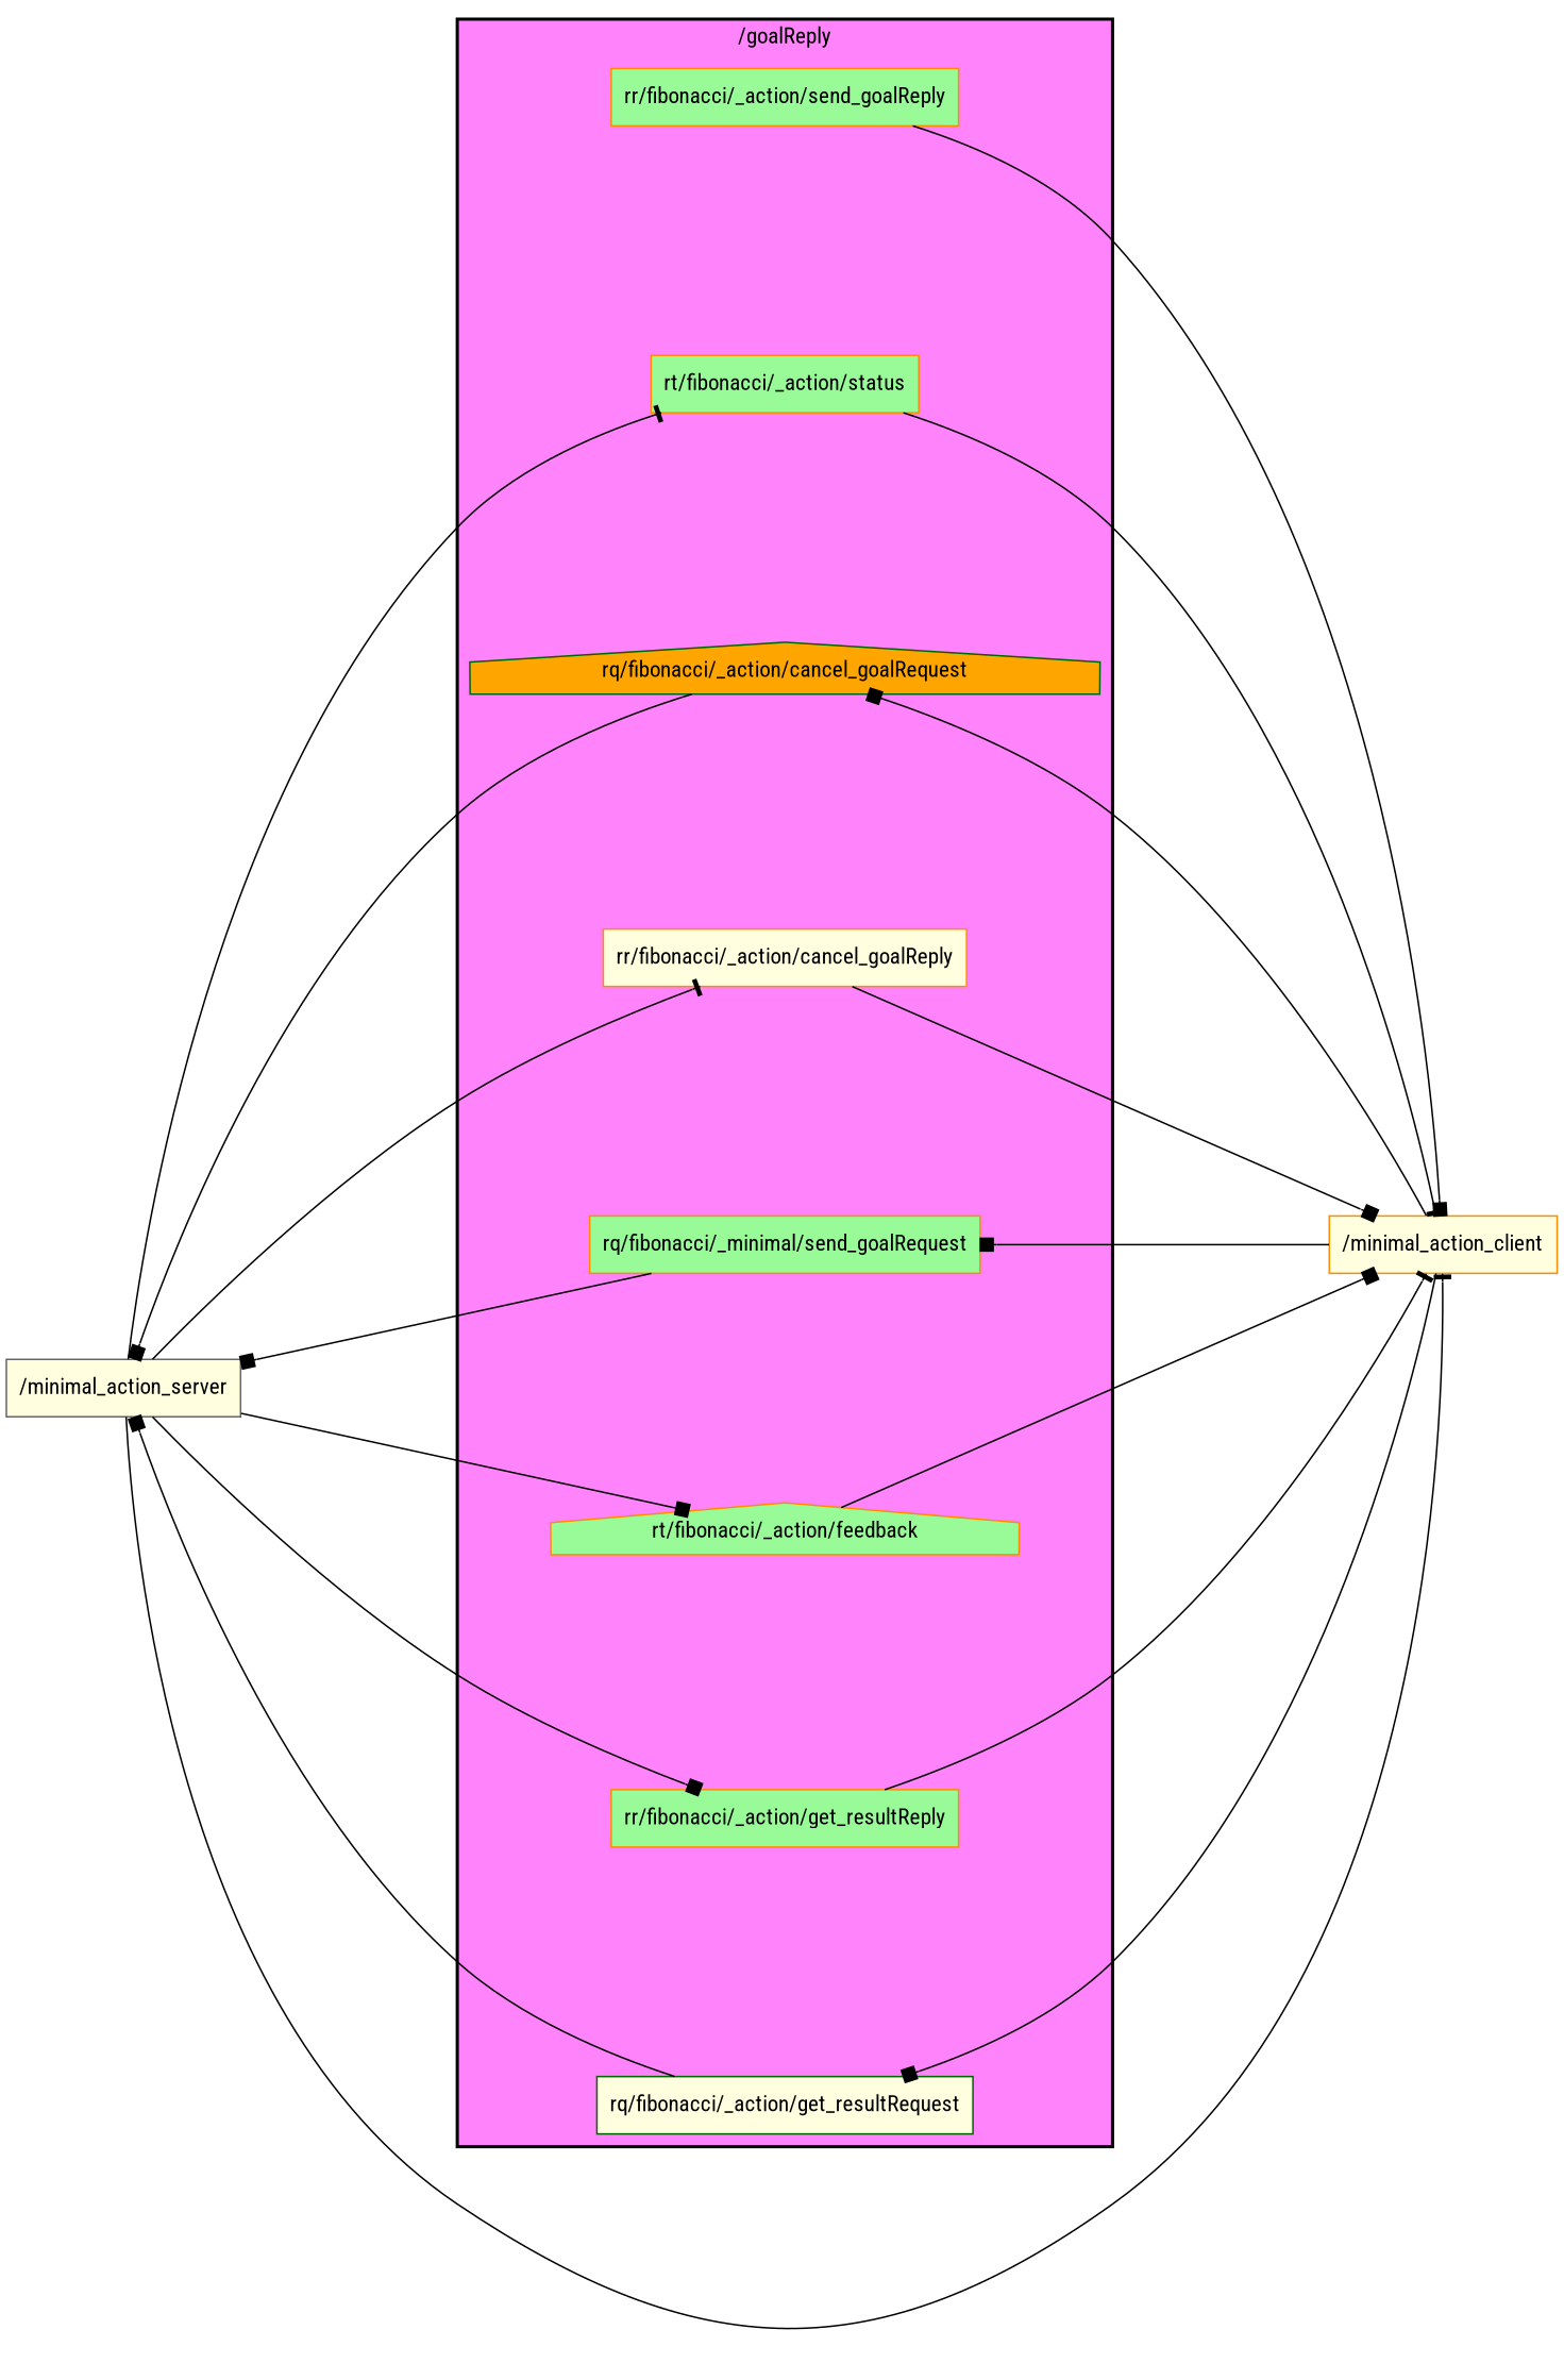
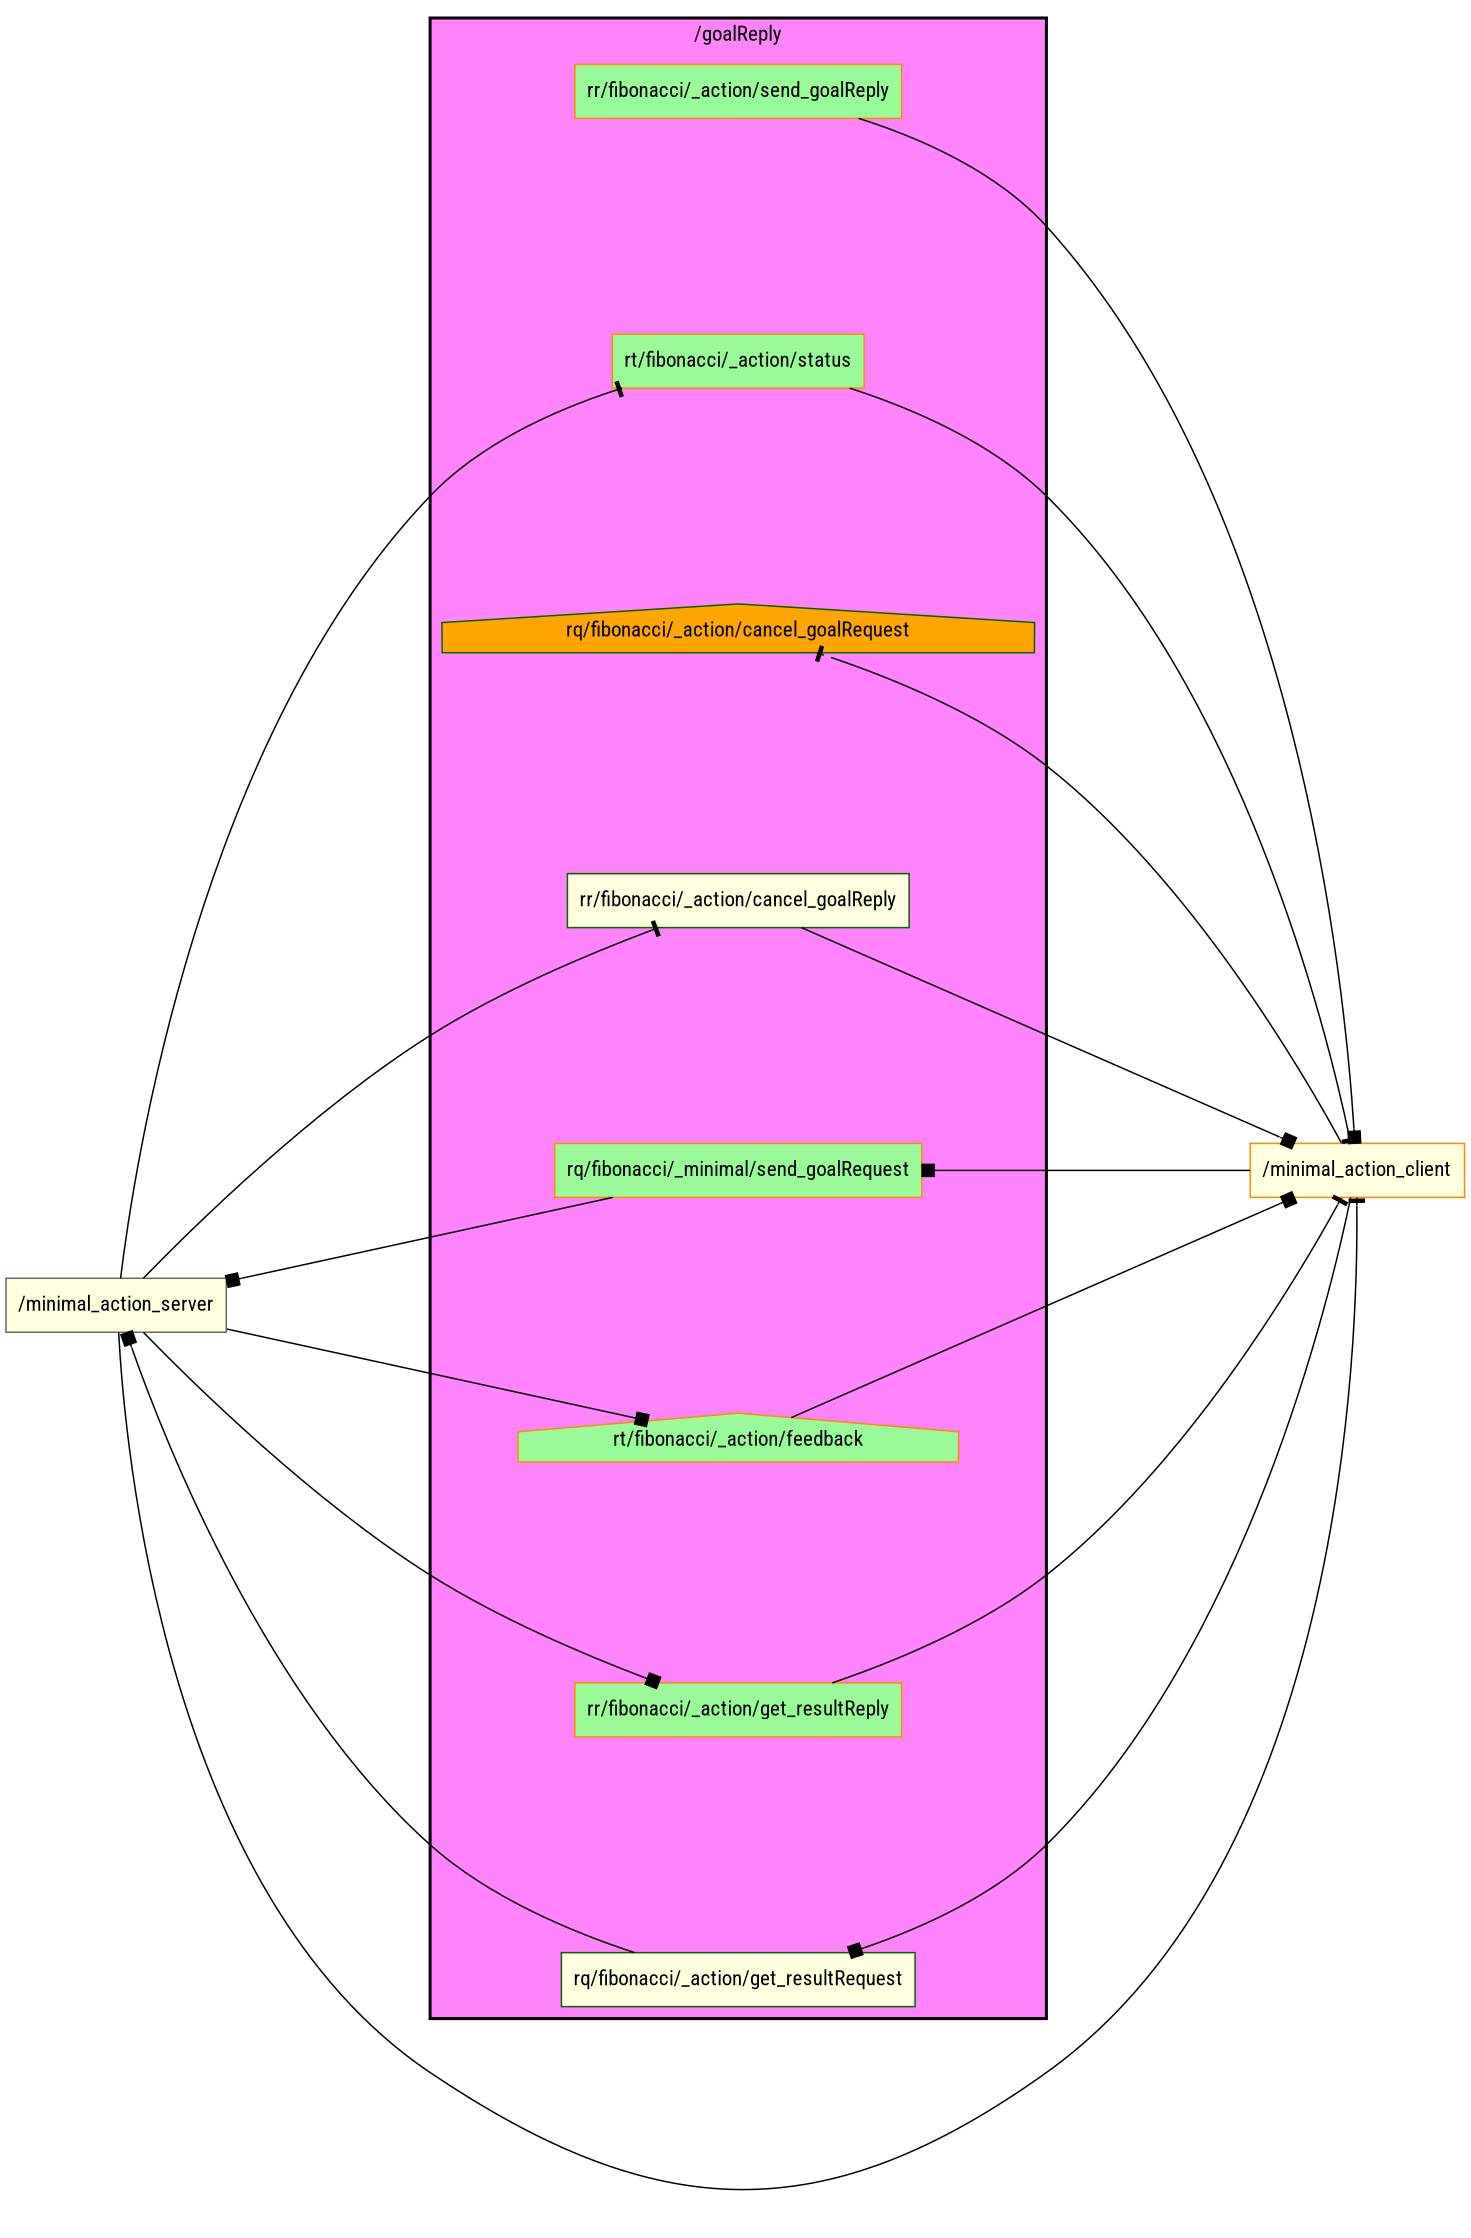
  digraph {
    fontname="Roboto Condensed"
    nodesep=2
    rankdir=LR
    ranksep=2
    node [color=darkorange fillcolor=palegreen fontname="Roboto Condensed" shape=box style=filled]
    edge [arrowhead=box fontname="Roboto Condensed"]
    "rr/fibonacci/_action/send_goalReply"
    "rt/fibonacci/_action/status"
    "rq/fibonacci/_action/cancel_goalRequest" [color=darkgreen fillcolor=orange shape=house]
-   "rr/fibonacci/_action/cancel_goalReply" [fillcolor=lightyellow]
+   "rr/fibonacci/_action/cancel_goalReply" [color=darkgreen fillcolor=lightyellow]
    n5 [label="rq/fibonacci/_minimal/send_goalRequest"]
    "rt/fibonacci/_action/feedback" [shape=house]
    "rr/fibonacci/_action/get_resultReply"
    "rq/fibonacci/_action/get_resultRequest" [color=darkgreen fillcolor=lightyellow]
    "/minimal_action_client" [fillcolor=lightyellow]
    "/minimal_action_server" [color=gray40 fillcolor=lightyellow]
    subgraph cluster_1 {
      fillcolor=orchid1
      label="/goalReply"
      penwidth=2
      style=filled
      "rr/fibonacci/_action/send_goalReply"
      "rt/fibonacci/_action/status"
      "rq/fibonacci/_action/cancel_goalRequest"
      "rr/fibonacci/_action/cancel_goalReply"
      n5
      "rt/fibonacci/_action/feedback"
      "rr/fibonacci/_action/get_resultReply"
      "rq/fibonacci/_action/get_resultRequest"
    }
    "rr/fibonacci/_action/send_goalReply" -> "/minimal_action_client"
    "rt/fibonacci/_action/status" -> "/minimal_action_client" [arrowhead=tee]
-   "rq/fibonacci/_action/cancel_goalRequest" -> "/minimal_action_server"
    "rr/fibonacci/_action/cancel_goalReply" -> "/minimal_action_client"
    n5 -> "/minimal_action_server"
    "rt/fibonacci/_action/feedback" -> "/minimal_action_client"
    "rr/fibonacci/_action/get_resultReply" -> "/minimal_action_client" [arrowhead=tee]
    "rq/fibonacci/_action/get_resultRequest" -> "/minimal_action_server"
-   "/minimal_action_client" -> "rq/fibonacci/_action/cancel_goalRequest"
+   "/minimal_action_client" -> "rq/fibonacci/_action/cancel_goalRequest" [arrowhead=tee]
    "/minimal_action_client" -> n5
    "/minimal_action_client" -> "rq/fibonacci/_action/get_resultRequest"
    "/minimal_action_server" -> "rt/fibonacci/_action/status" [arrowhead=tee]
    "/minimal_action_server" -> "rr/fibonacci/_action/cancel_goalReply" [arrowhead=tee]
    "/minimal_action_server" -> "rt/fibonacci/_action/feedback"
    "/minimal_action_server" -> "rr/fibonacci/_action/get_resultReply"
    "/minimal_action_server" -> "/minimal_action_client" [arrowhead=tee]
  }
